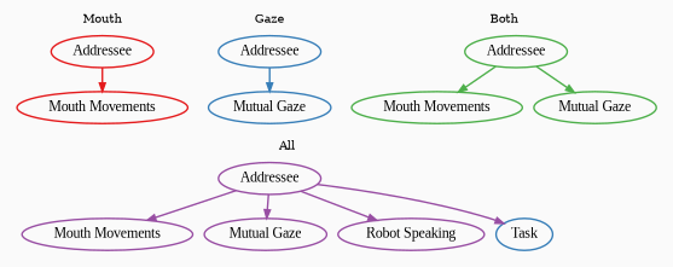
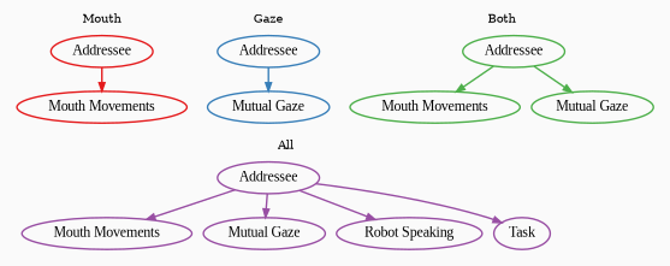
  digraph {
    bgcolor=gray98
    nodesep=0.2
    rankdir=TD
    ranksep=0.4
    node [color="#984EA3" fontname="Liberation Serif" fontsize=17 style=bold]
    edge [color="#984EA3" style=bold]
    n1 [color="#E41A1C" label=Addressee]
    n2 [color="#E41A1C" label="Mouth Movements"]
    n3 [color="#377EB8" label=Addressee]
    n4 [color="#377EB8" label="Mutual Gaze"]
    n5 [color="#4DAF4A" label=Addressee]
    n6 [color="#4DAF4A" label="Mouth Movements"]
    n7 [color="#4DAF4A" label="Mutual Gaze"]
    n8 [label=Addressee]
    n9 [label="Mouth Movements"]
    n10 [label="Mutual Gaze"]
    n11 [label="Robot Speaking"]
-   n12 [color="#377EB8" label=Task]
+   n12 [label=Task]
    subgraph cluster_1 {
      color=gray98
      label=Mouth
      n1
      n2
    }
    subgraph cluster_2 {
      color=gray98
      label=Gaze
      n3
      n4
    }
    subgraph cluster_3 {
      color=gray98
      label=Both
      n5
      n6
      n7
    }
    subgraph cluster_4 {
      color=gray98
      label=All
      n8
      n9
      n10
      n11
      n12
    }
    n1 -> n2 [color="#E41A1C"]
    n3 -> n4 [color="#377EB8"]
    n4 -> n8 [style=invis color=""]
    n5 -> n6 [color="#4DAF4A"]
    n5 -> n7 [color="#4DAF4A"]
    n8 -> n9
    n8 -> n10
    n8 -> n11
    n8 -> n12
  }
